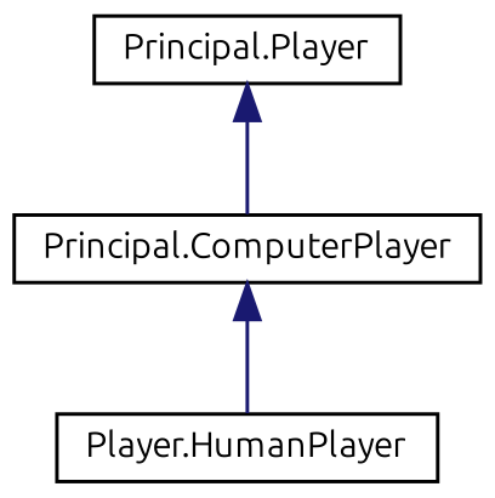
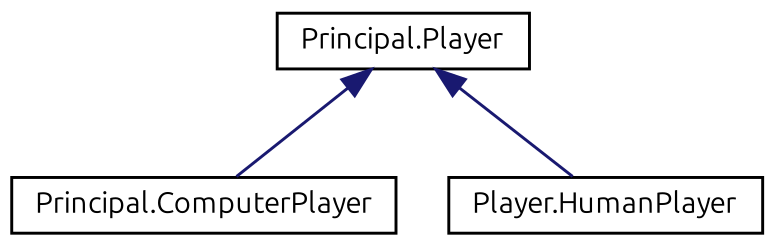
  digraph {
    fontname=Ubuntu
    rankdir=TB
    node [color=black fillcolor=white fontname=Ubuntu fontsize=10 shape=record style=filled]
    edge [color=midnightblue dir=back fontname=Ubuntu fontsize=10 labelfontname=Helvetica labelfontsize=10 style=solid]
    n1 [height=0.2 label="Principal.Player" width=0.4]
    n2 [height=0.2 label="Principal.ComputerPlayer" width=0.4]
    n3 [height=0.2 label="Player.HumanPlayer" width=0.4]
    n1 -> n2
-   n2 -> n3
+   n1 -> n3
  }
